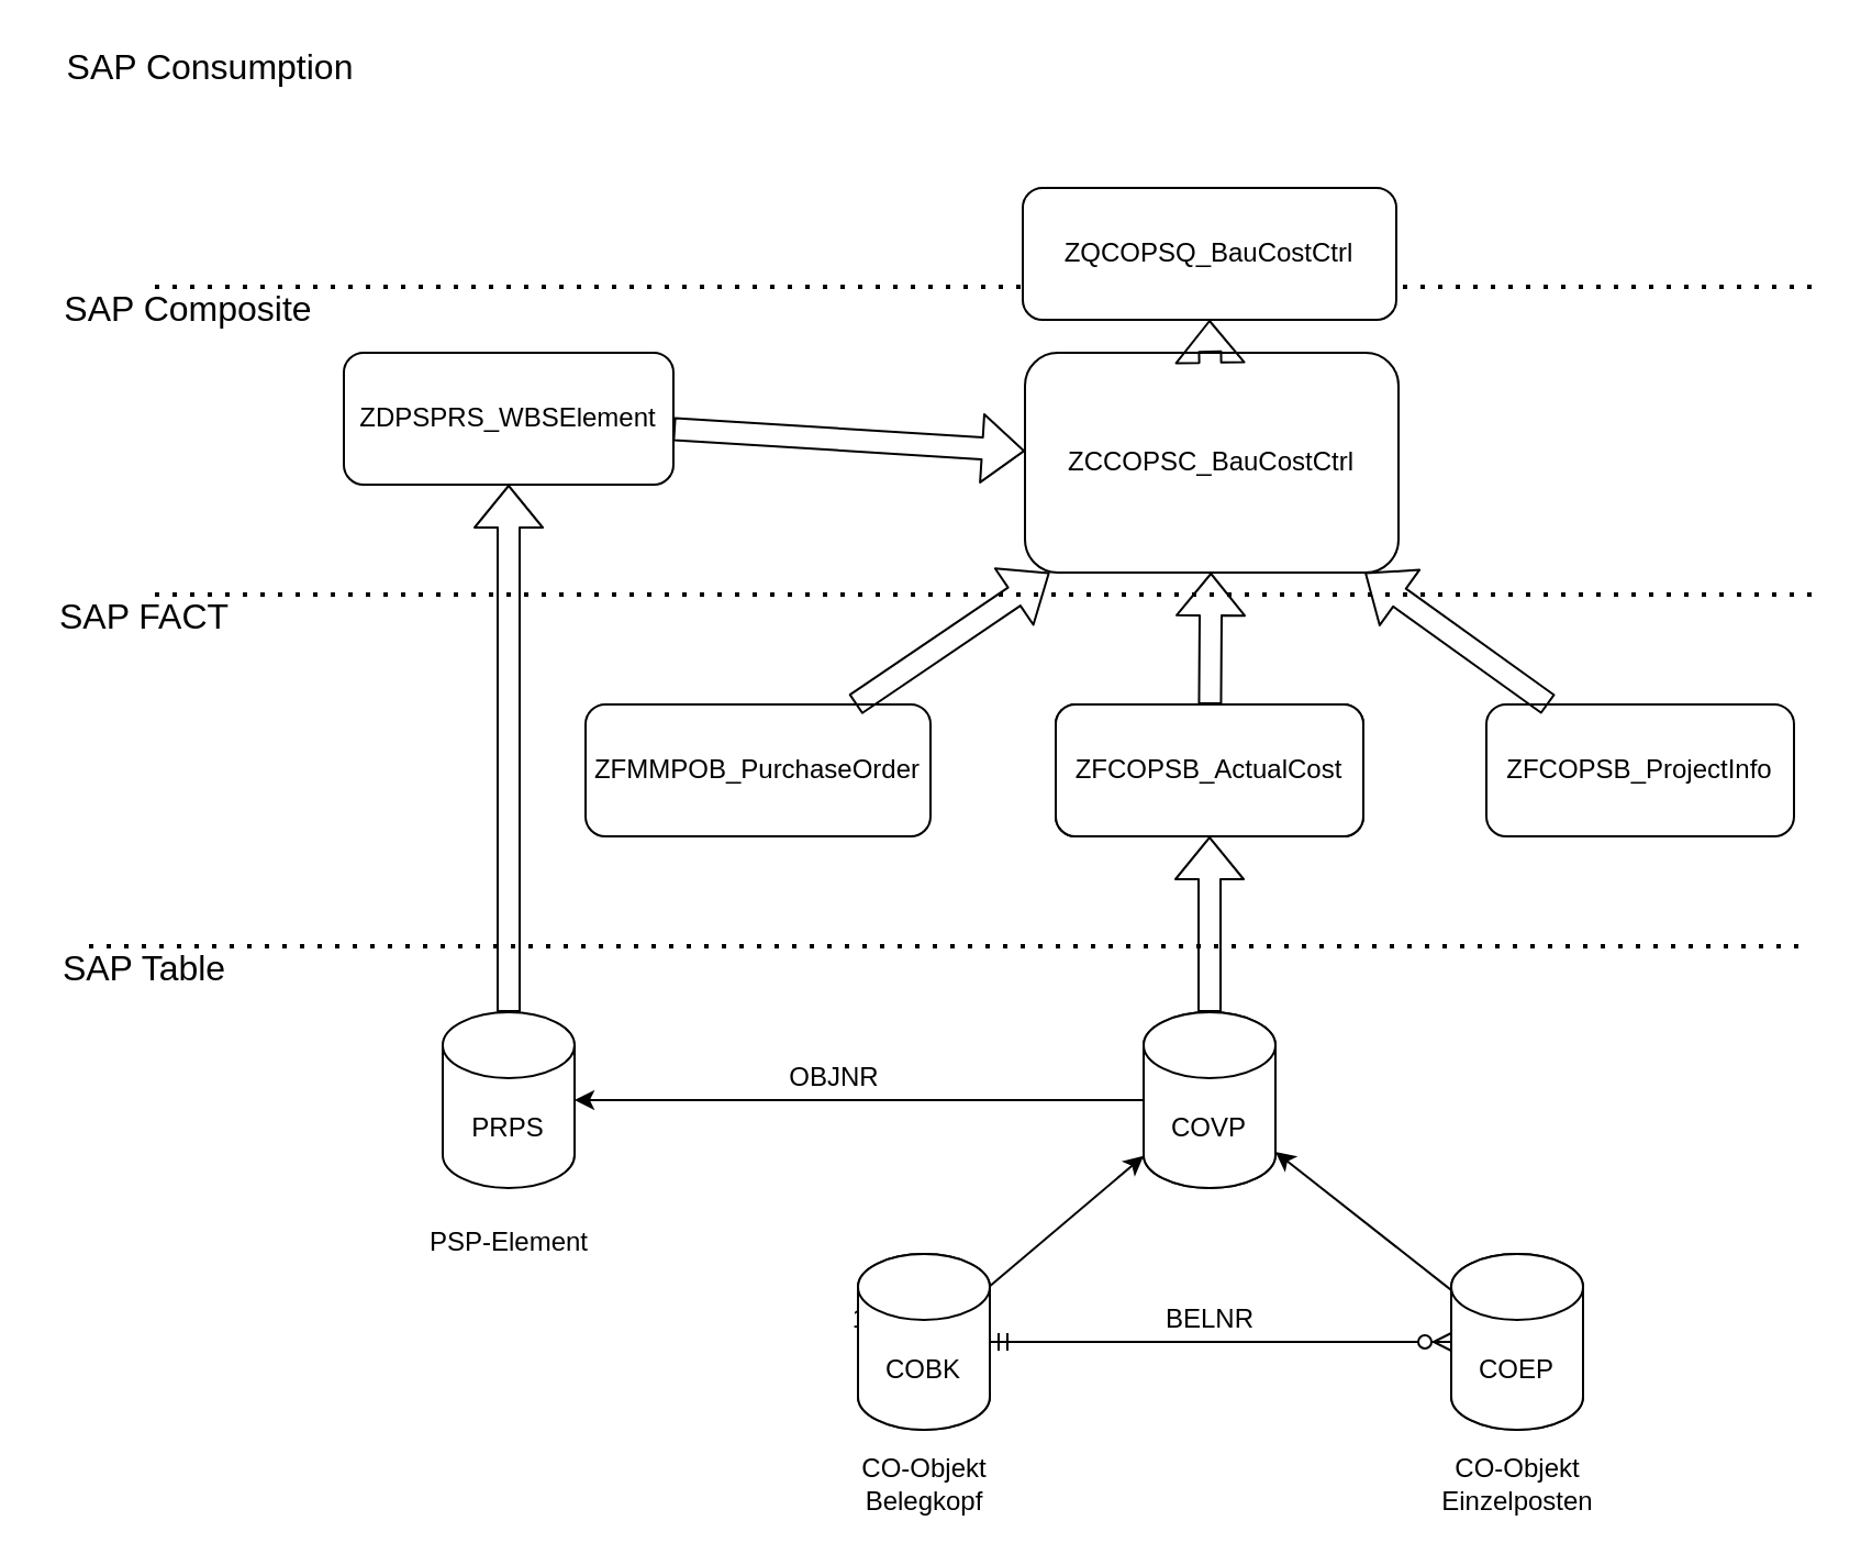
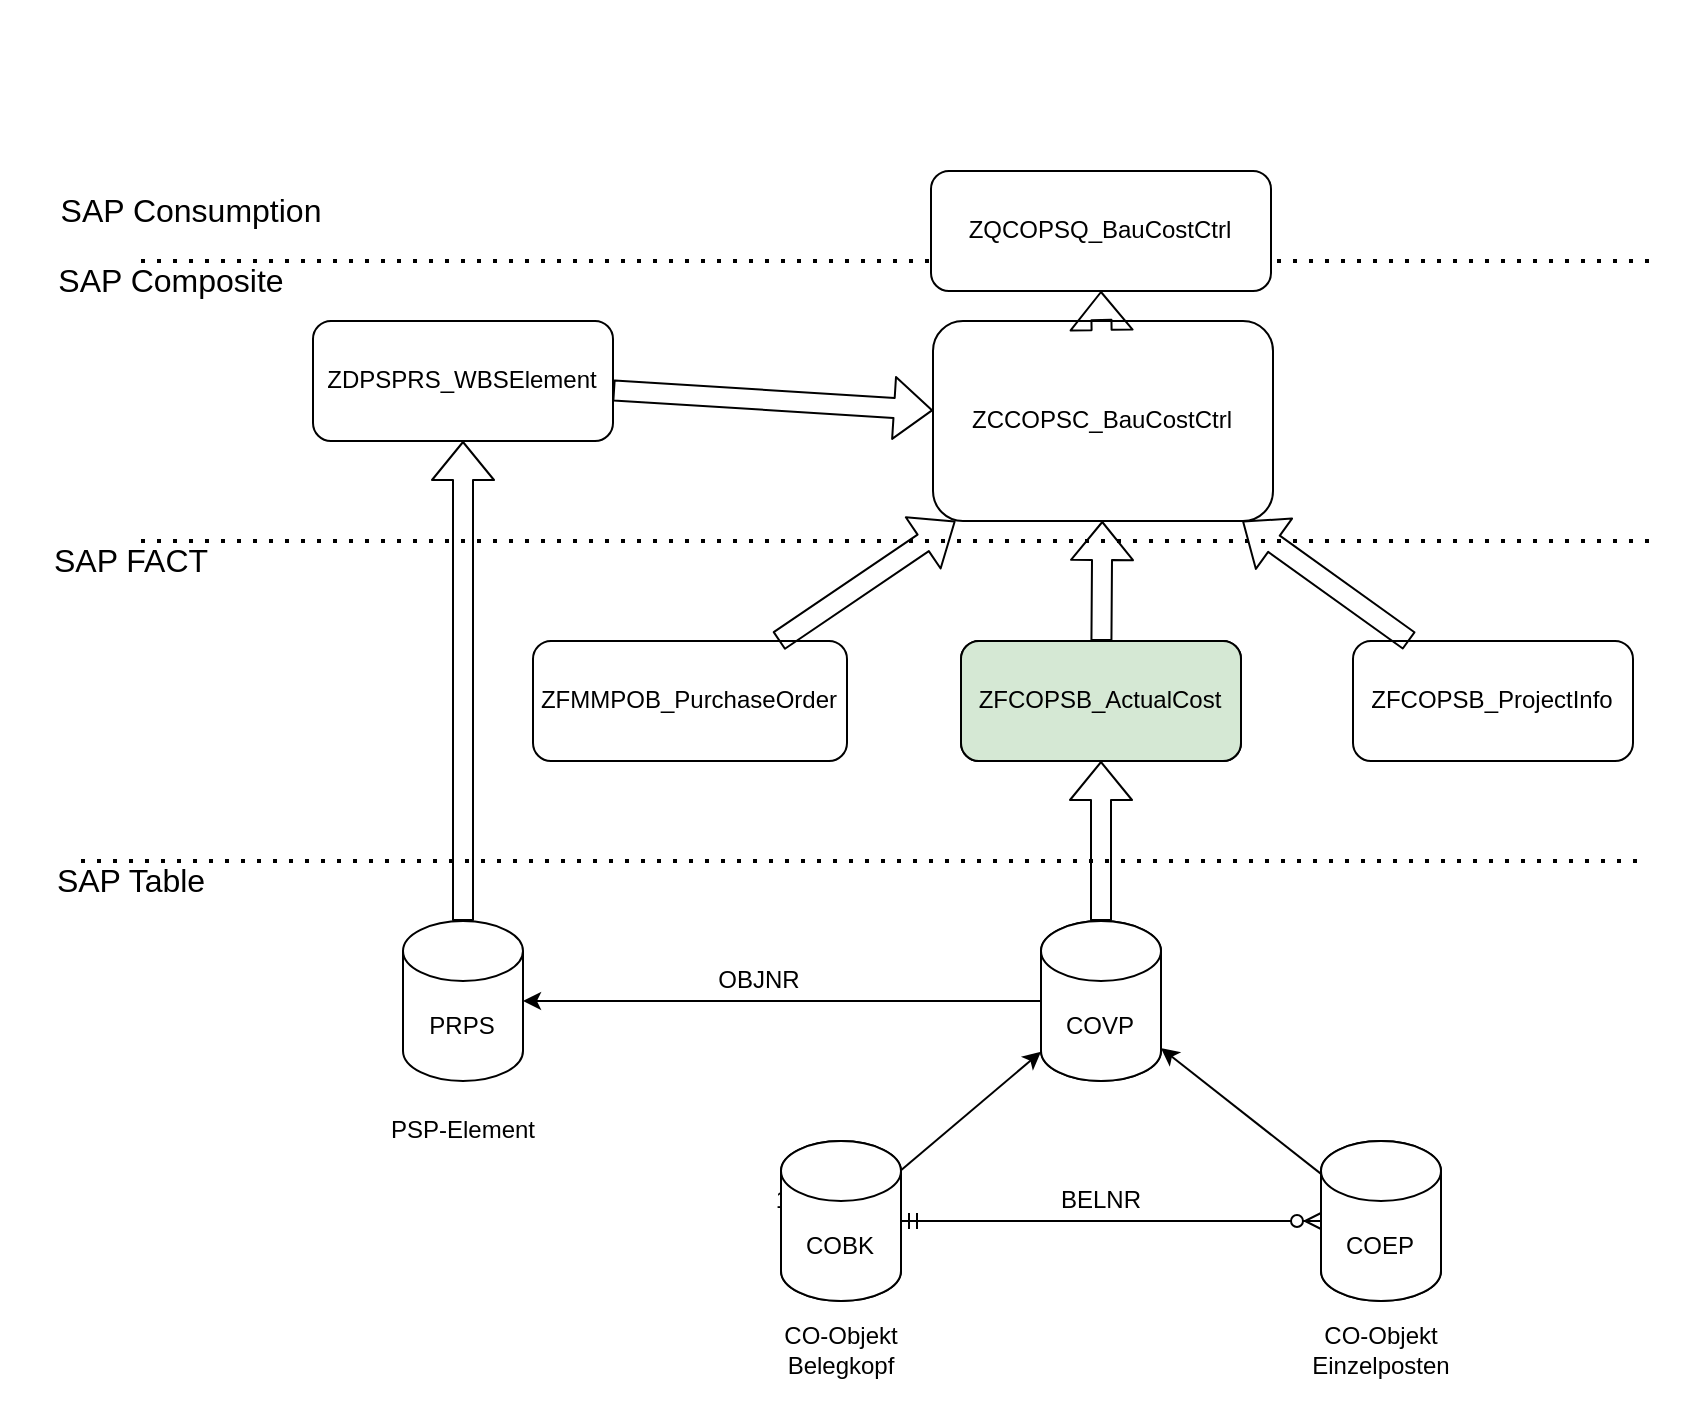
  <mxCell id="0" />
  <mxCell id="1" parent="0" />
  <mxCell id="2" value="COVP" style="shape=cylinder3;whiteSpace=wrap;html=1;boundedLbl=1;backgroundOutline=1;size=15;" parent="1" vertex="1"><mxGeometry x="520" y="460" width="60" height="80" as="geometry" /></mxCell>
  <mxCell id="3" value="ZICOPSB_ActualCosts" style="rounded=1;whiteSpace=wrap;html=1;" parent="1" vertex="1"><mxGeometry x="480" y="320" width="140" height="60" as="geometry" /></mxCell>
  <mxCell id="4" value="ZDPSPRS_WBSElement" style="rounded=1;whiteSpace=wrap;html=1;" parent="1" vertex="1"><mxGeometry x="156" y="160" width="150" height="60" as="geometry" /></mxCell>
  <mxCell id="5" value="ZCCOPSC_BauCostCtrl" style="rounded=1;whiteSpace=wrap;html=1;" parent="1" vertex="1"><mxGeometry x="466" y="160" width="170" height="100" as="geometry" /></mxCell>
  <mxCell id="6" value="" style="shape=flexArrow;endArrow=classic;html=1;" parent="1" source="2" target="3" edge="1"><mxGeometry width="50" height="50" relative="1" as="geometry"><mxPoint x="229" y="460" as="sourcePoint" /><mxPoint x="279" y="410" as="targetPoint" /></mxGeometry></mxCell>
  <mxCell id="7" value="" style="shape=flexArrow;endArrow=classic;html=1;" parent="1" source="3" target="5" edge="1"><mxGeometry width="50" height="50" relative="1" as="geometry"><mxPoint x="515.2" y="260" as="sourcePoint" /><mxPoint x="619" y="110" as="targetPoint" /></mxGeometry></mxCell>
  <mxCell id="8" value="" style="endArrow=none;dashed=1;html=1;dashPattern=1 3;strokeWidth=2;" parent="1" edge="1"><mxGeometry width="50" height="50" relative="1" as="geometry"><mxPoint x="40" y="430" as="sourcePoint" /><mxPoint x="820" y="430" as="targetPoint" /></mxGeometry></mxCell>
  <mxCell id="9" value="&lt;font style=&quot;font-size: 16px&quot;&gt;SAP Table&lt;/font&gt;" style="text;html=1;resizable=0;autosize=1;align=center;verticalAlign=middle;points=[];fillColor=none;strokeColor=none;rounded=0;" parent="1" vertex="1"><mxGeometry x="20" y="430" width="90" height="20" as="geometry" /></mxCell>
  <mxCell id="10" value="" style="endArrow=none;dashed=1;html=1;dashPattern=1 3;strokeWidth=2;" parent="1" edge="1"><mxGeometry width="50" height="50" relative="1" as="geometry"><mxPoint x="70" y="130" as="sourcePoint" /><mxPoint x="830" y="130" as="targetPoint" /></mxGeometry></mxCell>
  <mxCell id="11" value="&lt;font style=&quot;font-size: 16px&quot;&gt;SAP FACT&lt;/font&gt;" style="text;html=1;resizable=0;autosize=1;align=center;verticalAlign=middle;points=[];fillColor=none;strokeColor=none;rounded=0;" parent="1" vertex="1"><mxGeometry x="20" y="270" width="90" height="20" as="geometry" /></mxCell>
  <mxCell id="12" value="" style="endArrow=none;dashed=1;html=1;dashPattern=1 3;strokeWidth=2;" parent="1" edge="1"><mxGeometry width="50" height="50" relative="1" as="geometry"><mxPoint x="70" y="270" as="sourcePoint" /><mxPoint x="830" y="270" as="targetPoint" /></mxGeometry></mxCell>
  <mxCell id="13" value="&lt;font style=&quot;font-size: 16px&quot;&gt;SAP Composite&lt;/font&gt;" style="text;html=1;resizable=0;autosize=1;align=center;verticalAlign=middle;points=[];fillColor=none;strokeColor=none;rounded=0;" parent="1" vertex="1"><mxGeometry x="20" y="130" width="130" height="20" as="geometry" /></mxCell>
  <mxCell id="14" value="PRPS" style="shape=cylinder3;whiteSpace=wrap;html=1;boundedLbl=1;backgroundOutline=1;size=15;" parent="1" vertex="1"><mxGeometry x="201" y="460" width="60" height="80" as="geometry" /></mxCell>
  <mxCell id="15" value="COEP" style="shape=cylinder3;whiteSpace=wrap;html=1;boundedLbl=1;backgroundOutline=1;size=15;" parent="1" vertex="1"><mxGeometry x="660" y="570" width="60" height="80" as="geometry" /></mxCell>
  <mxCell id="16" value="COBK" style="shape=cylinder3;whiteSpace=wrap;html=1;boundedLbl=1;backgroundOutline=1;size=15;" parent="1" vertex="1"><mxGeometry x="390" y="570" width="60" height="80" as="geometry" /></mxCell>
  <mxCell id="17" value="" style="endArrow=classic;html=1;exitX=0;exitY=0.5;exitDx=0;exitDy=0;exitPerimeter=0;entryX=1;entryY=0.5;entryDx=0;entryDy=0;entryPerimeter=0;" parent="1" source="2" target="14" edge="1"><mxGeometry width="50" height="50" relative="1" as="geometry"><mxPoint x="339" y="320" as="sourcePoint" /><mxPoint x="389" y="270" as="targetPoint" /></mxGeometry></mxCell>
  <mxCell id="18" value="OBJNR" style="text;html=1;align=center;verticalAlign=middle;resizable=0;points=[];autosize=1;strokeColor=none;" parent="1" vertex="1"><mxGeometry x="349" y="480" width="60" height="20" as="geometry" /></mxCell>
  <mxCell id="19" value="" style="edgeStyle=entityRelationEdgeStyle;fontSize=12;html=1;endArrow=ERzeroToMany;startArrow=ERmandOne;" parent="1" source="16" target="15" edge="1"><mxGeometry width="100" height="100" relative="1" as="geometry"><mxPoint x="309" y="540" as="sourcePoint" /><mxPoint x="409" y="440" as="targetPoint" /></mxGeometry></mxCell>
  <mxCell id="20" value="" style="endArrow=classic;html=1;" parent="1" source="16" target="2" edge="1"><mxGeometry width="50" height="50" relative="1" as="geometry"><mxPoint x="299" y="590" as="sourcePoint" /><mxPoint x="349" y="540" as="targetPoint" /></mxGeometry></mxCell>
  <mxCell id="21" value="" style="endArrow=classic;html=1;" parent="1" source="15" target="2" edge="1"><mxGeometry width="50" height="50" relative="1" as="geometry"><mxPoint x="309" y="600" as="sourcePoint" /><mxPoint x="379" y="530" as="targetPoint" /></mxGeometry></mxCell>
  <mxCell id="22" value="" style="shape=flexArrow;endArrow=classic;html=1;" parent="1" source="14" target="4" edge="1"><mxGeometry width="50" height="50" relative="1" as="geometry"><mxPoint x="109" y="610" as="sourcePoint" /><mxPoint x="159" y="560" as="targetPoint" /></mxGeometry></mxCell>
  <mxCell id="23" value="PSP-Element" style="text;html=1;align=center;verticalAlign=middle;resizable=0;points=[];autosize=1;strokeColor=none;" parent="1" vertex="1"><mxGeometry x="186" y="555" width="90" height="20" as="geometry" /></mxCell>
  <mxCell id="24" value="CO-Objekt&lt;br&gt;Belegkopf" style="text;html=1;align=center;verticalAlign=middle;resizable=0;points=[];autosize=1;strokeColor=none;" parent="1" vertex="1"><mxGeometry x="385" y="660" width="70" height="30" as="geometry" /></mxCell>
  <mxCell id="25" value="CO-Objekt&lt;br&gt;Einzelposten" style="text;html=1;align=center;verticalAlign=middle;resizable=0;points=[];autosize=1;strokeColor=none;" parent="1" vertex="1"><mxGeometry x="650" y="660" width="80" height="30" as="geometry" /></mxCell>
  <mxCell id="26" value="BELNR" style="text;html=1;align=center;verticalAlign=middle;resizable=0;points=[];autosize=1;strokeColor=none;" parent="1" vertex="1"><mxGeometry x="520" y="590" width="60" height="20" as="geometry" /></mxCell>
  <mxCell id="27" value="1...n" style="text;html=1;align=center;verticalAlign=middle;resizable=0;points=[];autosize=1;strokeColor=none;" parent="1" vertex="1"><mxGeometry x="379" y="590" width="40" height="20" as="geometry" /></mxCell>
- <mxCell id="28" value="ZFCOPSB_ActualCost" style="rounded=1;whiteSpace=wrap;html=1;" parent="1" vertex="1"><mxGeometry x="480" y="320" width="140" height="60" as="geometry" /></mxCell>
+ <mxCell id="28" value="ZFCOPSB_ActualCost" style="rounded=1;whiteSpace=wrap;html=1;fillColor=#d5e8d4;" parent="1" vertex="1"><mxGeometry x="480" y="320" width="140" height="60" as="geometry" /></mxCell>
  <mxCell id="29" value="COVP" style="shape=cylinder3;whiteSpace=wrap;html=1;boundedLbl=1;backgroundOutline=1;size=15;" parent="1" vertex="1"><mxGeometry x="520" y="460" width="60" height="80" as="geometry" /></mxCell>
  <mxCell id="30" value="COBK" style="shape=cylinder3;whiteSpace=wrap;html=1;boundedLbl=1;backgroundOutline=1;size=15;" parent="1" vertex="1"><mxGeometry x="390" y="570" width="60" height="80" as="geometry" /></mxCell>
  <mxCell id="31" value="COEP" style="shape=cylinder3;whiteSpace=wrap;html=1;boundedLbl=1;backgroundOutline=1;size=15;" parent="1" vertex="1"><mxGeometry x="660" y="570" width="60" height="80" as="geometry" /></mxCell>
  <mxCell id="32" value="" style="shape=flexArrow;endArrow=classic;html=1;" parent="1" source="4" target="5" edge="1"><mxGeometry width="50" height="50" relative="1" as="geometry"><mxPoint x="356" y="240" as="sourcePoint" /><mxPoint x="406" y="190" as="targetPoint" /></mxGeometry></mxCell>
  <mxCell id="33" value="ZFCOPSB_ProjectInfo" style="rounded=1;whiteSpace=wrap;html=1;" parent="1" vertex="1"><mxGeometry x="676" y="320" width="140" height="60" as="geometry" /></mxCell>
  <mxCell id="34" value="ZFMMPOB_PurchaseOrder" style="rounded=1;whiteSpace=wrap;html=1;" parent="1" vertex="1"><mxGeometry x="266" y="320" width="157" height="60" as="geometry" /></mxCell>
  <mxCell id="35" value="" style="shape=flexArrow;endArrow=classic;html=1;" parent="1" source="34" target="5" edge="1"><mxGeometry width="50" height="50" relative="1" as="geometry"><mxPoint x="326" y="330" as="sourcePoint" /><mxPoint x="376" y="280" as="targetPoint" /></mxGeometry></mxCell>
  <mxCell id="36" value="" style="shape=flexArrow;endArrow=classic;html=1;" parent="1" source="33" target="5" edge="1"><mxGeometry width="50" height="50" relative="1" as="geometry"><mxPoint x="696" y="300" as="sourcePoint" /><mxPoint x="746" y="250" as="targetPoint" /></mxGeometry></mxCell>
  <mxCell id="37" value="ZQCOPSQ_BauCostCtrl" style="rounded=1;whiteSpace=wrap;html=1;" vertex="1" parent="1"><mxGeometry x="465" y="85" width="170" height="60" as="geometry" /></mxCell>
- <mxCell id="38" value="&lt;font style=&quot;font-size: 16px&quot;&gt;SAP Consumption&lt;/font&gt;" style="text;html=1;resizable=0;autosize=1;align=center;verticalAlign=middle;points=[];fillColor=none;strokeColor=none;rounded=0;" vertex="1" parent="1"><mxGeometry x="20" y="20" width="150" height="20" as="geometry" /></mxCell>
+ <mxCell id="38" value="&lt;font style=&quot;font-size: 16px&quot;&gt;SAP Consumption&lt;/font&gt;" style="text;html=1;resizable=0;autosize=1;align=center;verticalAlign=middle;points=[];fillColor=none;strokeColor=none;rounded=0;" vertex="1" parent="1"><mxGeometry x="20" y="95" width="150" height="20" as="geometry" /></mxCell>
  <mxCell id="39" value="" style="shape=flexArrow;endArrow=classic;html=1;entryX=0.5;entryY=1;entryDx=0;entryDy=0;" edge="1" parent="1" source="5" target="37"><mxGeometry width="50" height="50" relative="1" as="geometry"><mxPoint x="506" y="160" as="sourcePoint" /><mxPoint x="556" y="110" as="targetPoint" /></mxGeometry></mxCell>
